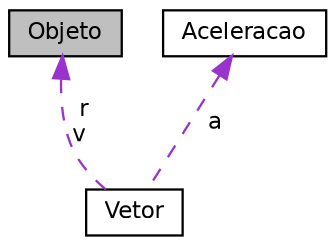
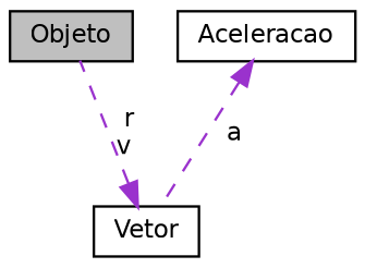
  digraph {
    node [color=black fillcolor=white fontname=Helvetica fontsize=10 shape=record style=filled]
    edge [color=darkorchid3 dir=back fontname=Helvetica fontsize=10 labelfontname=Helvetica labelfontsize=10 style=dashed]
    n1 [fillcolor=grey75 fontcolor=black height=0.2 label=Objeto width=0.4]
    n2 [height=0.2 label=Vetor width=0.4]
    n3 [height=0.2 label=Aceleracao width=0.4]
-   n1 -> n2 [label=" r\nv"]
+   n2 -> n1 [label=" r\nv"]
    n3 -> n2 [label=" a"]
  }
